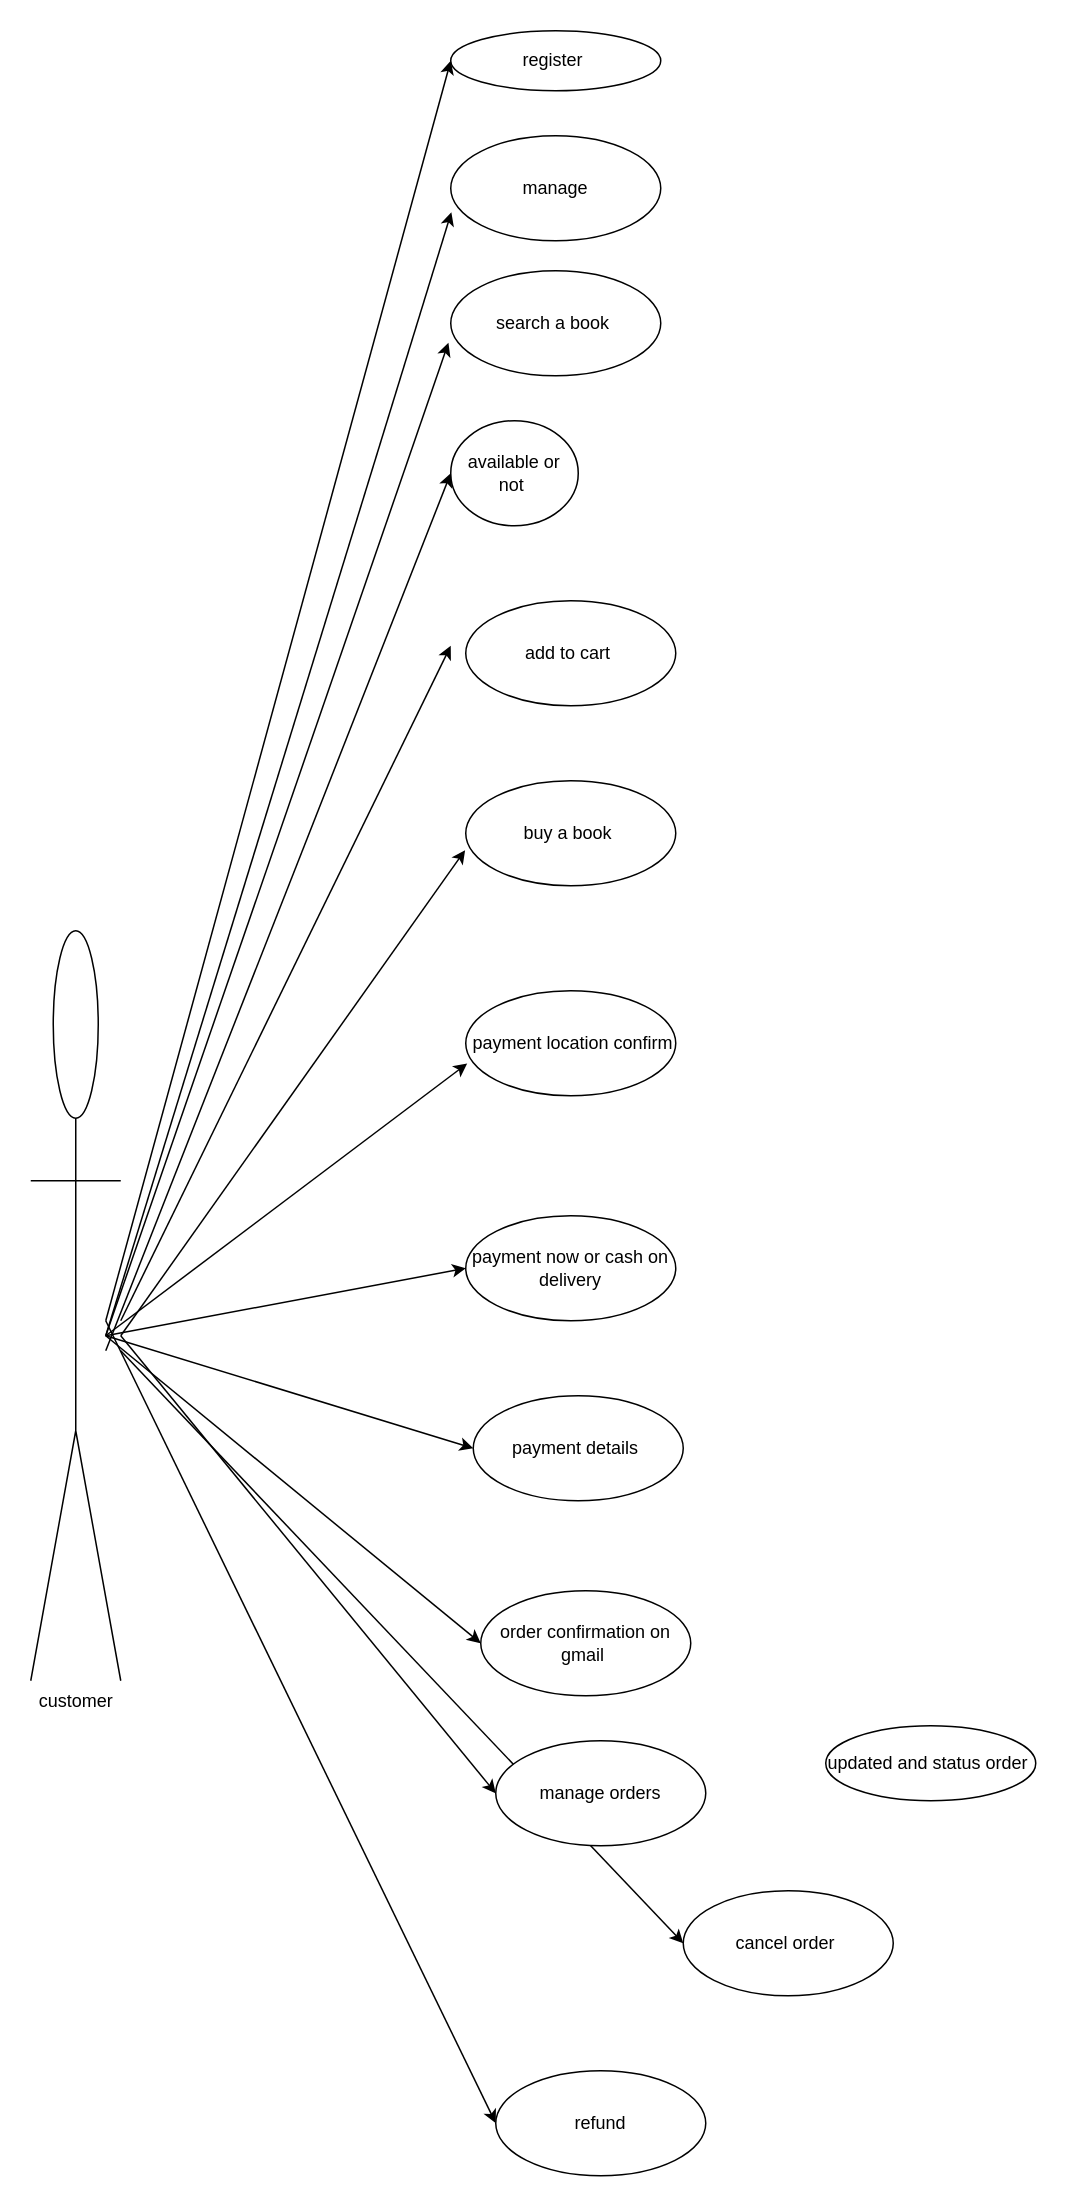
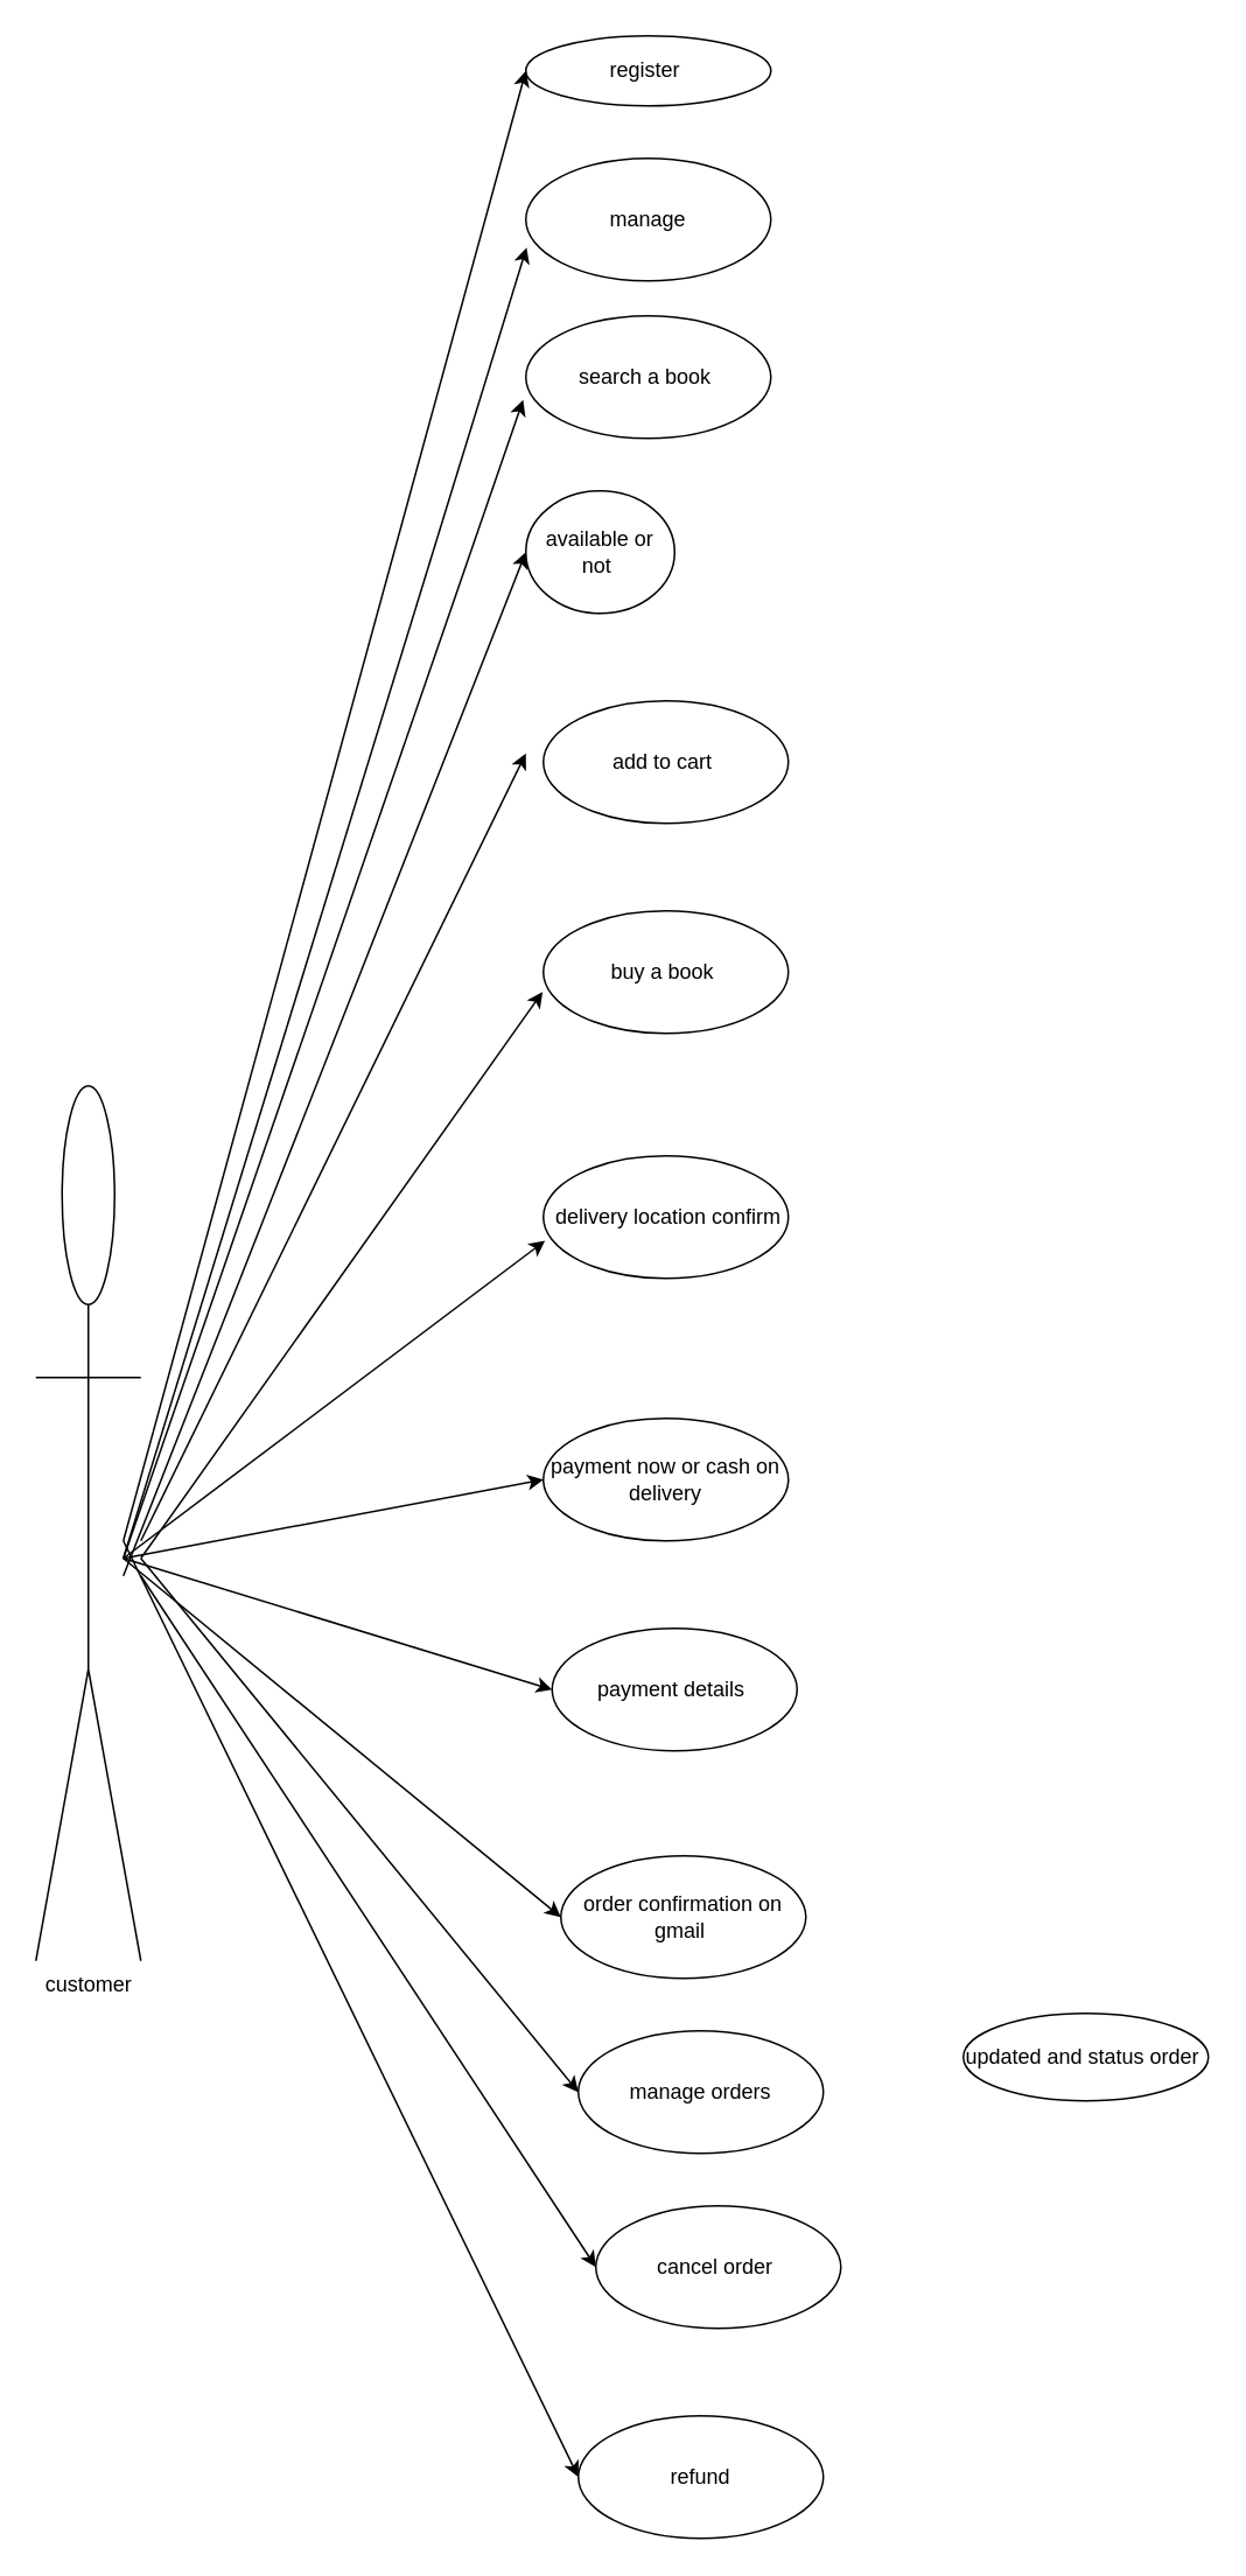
  <mxCell id="0" />
  <mxCell id="1" parent="0" />
  <mxCell id="2" value="customer" style="shape=umlActor;verticalLabelPosition=bottom;verticalAlign=top;html=1;" parent="1" vertex="1"><mxGeometry x="20" y="620" width="60" height="500" as="geometry" /></mxCell>
  <mxCell id="3" value="manage" style="ellipse;whiteSpace=wrap;html=1;" parent="1" vertex="1"><mxGeometry x="300" y="90" width="140" height="70" as="geometry" /></mxCell>
  <mxCell id="4" value="search a book&amp;nbsp;" style="ellipse;whiteSpace=wrap;html=1;" parent="1" vertex="1"><mxGeometry x="300" y="180" width="140" height="70" as="geometry" /></mxCell>
  <mxCell id="5" value="available or not&amp;nbsp;" style="ellipse;whiteSpace=wrap;html=1;" parent="1" vertex="1"><mxGeometry x="300" y="280" width="85" height="70" as="geometry" /></mxCell>
  <mxCell id="6" value="add to cart&amp;nbsp;" style="ellipse;whiteSpace=wrap;html=1;" parent="1" vertex="1"><mxGeometry x="310" y="400" width="140" height="70" as="geometry" /></mxCell>
  <mxCell id="7" value="buy a book&amp;nbsp;" style="ellipse;whiteSpace=wrap;html=1;" parent="1" vertex="1"><mxGeometry x="310" y="520" width="140" height="70" as="geometry" /></mxCell>
- <mxCell id="8" value="&amp;nbsp;payment location confirm" style="ellipse;whiteSpace=wrap;html=1;" parent="1" vertex="1"><mxGeometry x="310" y="660" width="140" height="70" as="geometry" /></mxCell>
+ <mxCell id="8" value="&amp;nbsp;delivery location confirm" style="ellipse;whiteSpace=wrap;html=1;" parent="1" vertex="1"><mxGeometry x="310" y="660" width="140" height="70" as="geometry" /></mxCell>
  <mxCell id="9" value="payment now or cash on delivery" style="ellipse;whiteSpace=wrap;html=1;" parent="1" vertex="1"><mxGeometry x="310" y="810" width="140" height="70" as="geometry" /></mxCell>
  <mxCell id="10" value="order confirmation on gmail&amp;nbsp;" style="ellipse;whiteSpace=wrap;html=1;" parent="1" vertex="1"><mxGeometry x="320" y="1060" width="140" height="70" as="geometry" /></mxCell>
- <mxCell id="11" value="cancel order&amp;nbsp;" style="ellipse;whiteSpace=wrap;html=1;" parent="1" vertex="1"><mxGeometry x="455" y="1260" width="140" height="70" as="geometry" /></mxCell>
+ <mxCell id="11" value="cancel order&amp;nbsp;" style="ellipse;whiteSpace=wrap;html=1;" parent="1" vertex="1"><mxGeometry x="340" y="1260" width="140" height="70" as="geometry" /></mxCell>
  <mxCell id="12" value="payment details&amp;nbsp;" style="ellipse;whiteSpace=wrap;html=1;" parent="1" vertex="1"><mxGeometry x="315" y="930" width="140" height="70" as="geometry" /></mxCell>
  <mxCell id="13" value="refund" style="ellipse;whiteSpace=wrap;html=1;" parent="1" vertex="1"><mxGeometry x="330" y="1380" width="140" height="70" as="geometry" /></mxCell>
  <mxCell id="14" value="" style="endArrow=classic;html=1;entryX=0.003;entryY=0.728;entryDx=0;entryDy=0;entryPerimeter=0;" parent="1" target="3" edge="1"><mxGeometry width="50" height="50" relative="1" as="geometry"><mxPoint x="70" y="890" as="sourcePoint" /><mxPoint x="400" y="260" as="targetPoint" /></mxGeometry></mxCell>
  <mxCell id="15" value="" style="endArrow=classic;html=1;entryX=-0.011;entryY=0.686;entryDx=0;entryDy=0;entryPerimeter=0;" parent="1" target="4" edge="1"><mxGeometry width="50" height="50" relative="1" as="geometry"><mxPoint x="70" y="890" as="sourcePoint" /><mxPoint x="290" y="230" as="targetPoint" /></mxGeometry></mxCell>
  <mxCell id="16" value="" style="endArrow=classic;html=1;entryX=0;entryY=0.5;entryDx=0;entryDy=0;" parent="1" target="5" edge="1"><mxGeometry width="50" height="50" relative="1" as="geometry"><mxPoint x="70" y="900" as="sourcePoint" /><mxPoint x="400" y="260" as="targetPoint" /></mxGeometry></mxCell>
  <mxCell id="17" value="" style="endArrow=classic;html=1;" parent="1" edge="1"><mxGeometry width="50" height="50" relative="1" as="geometry"><mxPoint x="80" y="880" as="sourcePoint" /><mxPoint x="300" y="430" as="targetPoint" /></mxGeometry></mxCell>
  <mxCell id="18" value="" style="endArrow=classic;html=1;entryX=0;entryY=0.5;entryDx=0;entryDy=0;" parent="1" target="13" edge="1"><mxGeometry width="50" height="50" relative="1" as="geometry"><mxPoint x="70" y="880" as="sourcePoint" /><mxPoint x="-150" y="720" as="targetPoint" /></mxGeometry></mxCell>
  <mxCell id="19" value="" style="endArrow=classic;html=1;entryX=0;entryY=0.5;entryDx=0;entryDy=0;" parent="1" target="11" edge="1"><mxGeometry width="50" height="50" relative="1" as="geometry"><mxPoint x="80" y="900" as="sourcePoint" /><mxPoint x="-150" y="720" as="targetPoint" /></mxGeometry></mxCell>
  <mxCell id="20" value="" style="endArrow=classic;html=1;entryX=0;entryY=0.5;entryDx=0;entryDy=0;" parent="1" target="10" edge="1"><mxGeometry width="50" height="50" relative="1" as="geometry"><mxPoint x="70" y="890" as="sourcePoint" /><mxPoint x="-150" y="720" as="targetPoint" /></mxGeometry></mxCell>
  <mxCell id="21" value="" style="endArrow=classic;html=1;entryX=0;entryY=0.5;entryDx=0;entryDy=0;" parent="1" target="12" edge="1"><mxGeometry width="50" height="50" relative="1" as="geometry"><mxPoint x="70" y="890" as="sourcePoint" /><mxPoint x="-160" y="720" as="targetPoint" /></mxGeometry></mxCell>
  <mxCell id="22" value="" style="endArrow=classic;html=1;entryX=0;entryY=0.5;entryDx=0;entryDy=0;" parent="1" target="9" edge="1"><mxGeometry width="50" height="50" relative="1" as="geometry"><mxPoint x="70" y="890" as="sourcePoint" /><mxPoint x="-160" y="720" as="targetPoint" /></mxGeometry></mxCell>
  <mxCell id="23" value="" style="endArrow=classic;html=1;entryX=0.007;entryY=0.693;entryDx=0;entryDy=0;entryPerimeter=0;" parent="1" target="8" edge="1"><mxGeometry width="50" height="50" relative="1" as="geometry"><mxPoint x="70" y="890" as="sourcePoint" /><mxPoint x="300" y="710" as="targetPoint" /></mxGeometry></mxCell>
  <mxCell id="24" value="" style="endArrow=classic;html=1;entryX=-0.003;entryY=0.661;entryDx=0;entryDy=0;entryPerimeter=0;" parent="1" target="7" edge="1"><mxGeometry width="50" height="50" relative="1" as="geometry"><mxPoint x="80" y="890" as="sourcePoint" /><mxPoint x="420" y="760" as="targetPoint" /></mxGeometry></mxCell>
  <mxCell id="25" value="manage orders" style="ellipse;whiteSpace=wrap;html=1;" parent="1" vertex="1"><mxGeometry x="330" y="1160" width="140" height="70" as="geometry" /></mxCell>
  <mxCell id="26" value="" style="endArrow=classic;html=1;entryX=0;entryY=0.5;entryDx=0;entryDy=0;" parent="1" target="25" edge="1"><mxGeometry width="50" height="50" relative="1" as="geometry"><mxPoint x="80" y="890" as="sourcePoint" /><mxPoint x="-80" y="1000" as="targetPoint" /></mxGeometry></mxCell>
  <mxCell id="27" value="updated and status order&amp;nbsp;" style="ellipse;whiteSpace=wrap;html=1;" parent="1" vertex="1"><mxGeometry x="550" y="1150" width="140" height="50" as="geometry" /></mxCell>
  <mxCell id="28" value="register&amp;nbsp;" style="ellipse;whiteSpace=wrap;html=1;" vertex="1" parent="1"><mxGeometry x="300" y="20" width="140" height="40" as="geometry" /></mxCell>
  <mxCell id="29" value="" style="endArrow=classic;html=1;entryX=0;entryY=0.5;entryDx=0;entryDy=0;" edge="1" parent="1" target="28"><mxGeometry width="50" height="50" relative="1" as="geometry"><mxPoint x="70" y="880" as="sourcePoint" /><mxPoint x="490" y="410" as="targetPoint" /></mxGeometry></mxCell>
